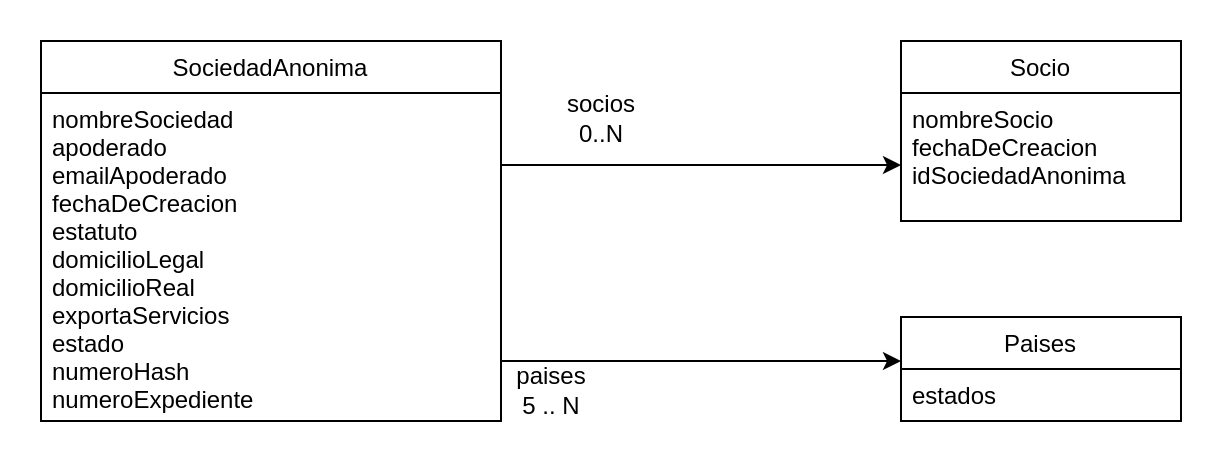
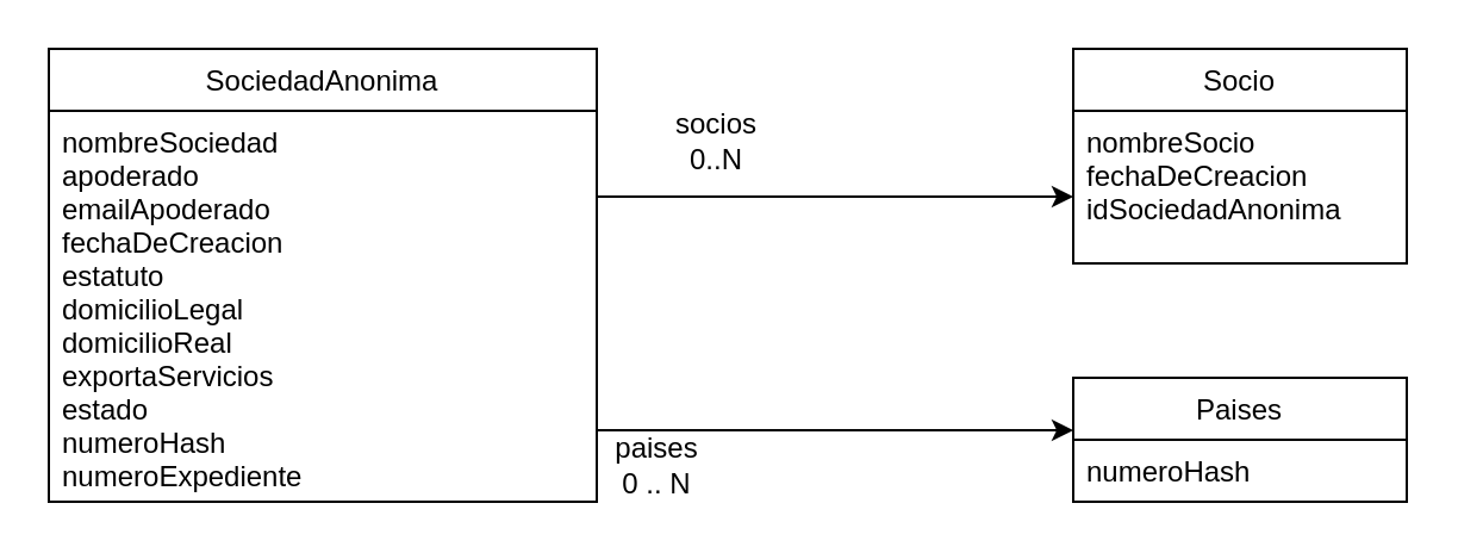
  <mxCell id="0" />
  <mxCell id="1" parent="0" />
  <mxCell id="2" value="SociedadAnonima" style="swimlane;fontStyle=0;childLayout=stackLayout;horizontal=1;startSize=26;fillColor=none;horizontalStack=0;resizeParent=1;resizeParentMax=0;resizeLast=0;collapsible=1;marginBottom=0;" parent="1" vertex="1"><mxGeometry x="20" y="20" width="230" height="190" as="geometry" /></mxCell>
  <mxCell id="3" value="nombreSociedad&#10;apoderado&#10;emailApoderado&#10;fechaDeCreacion&#10;estatuto&#10;domicilioLegal&#10;domicilioReal&#10;exportaServicios&#10;estado&#10;numeroHash&#10;numeroExpediente&#10;&#10;" style="text;strokeColor=none;fillColor=none;align=left;verticalAlign=top;spacingLeft=4;spacingRight=4;overflow=hidden;rotatable=0;points=[[0,0.5],[1,0.5]];portConstraint=eastwest;fontColor=#000000;" parent="2" vertex="1"><mxGeometry y="26" width="230" height="164" as="geometry" /></mxCell>
  <mxCell id="4" value="Socio" style="swimlane;fontStyle=0;childLayout=stackLayout;horizontal=1;startSize=26;fillColor=none;horizontalStack=0;resizeParent=1;resizeParentMax=0;resizeLast=0;collapsible=1;marginBottom=0;" parent="1" vertex="1"><mxGeometry x="450" y="20" width="140" height="90" as="geometry" /></mxCell>
  <mxCell id="5" value="nombreSocio&#10;fechaDeCreacion&#10;idSociedadAnonima&#10;&#10;" style="text;strokeColor=none;fillColor=none;align=left;verticalAlign=top;spacingLeft=4;spacingRight=4;overflow=hidden;rotatable=0;points=[[0,0.5],[1,0.5]];portConstraint=eastwest;" parent="4" vertex="1"><mxGeometry y="26" width="140" height="64" as="geometry" /></mxCell>
  <mxCell id="6" style="edgeStyle=orthogonalEdgeStyle;rounded=0;orthogonalLoop=1;jettySize=auto;html=1;" parent="1" source="3" target="5" edge="1"><mxGeometry relative="1" as="geometry"><Array as="points"><mxPoint x="300" y="82" /><mxPoint x="300" y="82" /></Array></mxGeometry></mxCell>
  <mxCell id="7" value="&lt;div&gt;socios&lt;/div&gt;&lt;div&gt;0&lt;span&gt;..N&lt;/span&gt;&lt;/div&gt;" style="text;html=1;align=center;verticalAlign=middle;resizable=0;points=[];autosize=1;strokeColor=none;fillColor=none;" parent="1" vertex="1"><mxGeometry x="275" y="44" width="50" height="30" as="geometry" /></mxCell>
  <mxCell id="8" value="Paises" style="swimlane;fontStyle=0;childLayout=stackLayout;horizontal=1;startSize=26;fillColor=none;horizontalStack=0;resizeParent=1;resizeParentMax=0;resizeLast=0;collapsible=1;marginBottom=0;" parent="1" vertex="1"><mxGeometry x="450" y="158" width="140" height="52" as="geometry" /></mxCell>
- <mxCell id="9" value="estados" style="text;strokeColor=none;fillColor=none;align=left;verticalAlign=top;spacingLeft=4;spacingRight=4;overflow=hidden;rotatable=0;points=[[0,0.5],[1,0.5]];portConstraint=eastwest;" parent="8" vertex="1"><mxGeometry y="26" width="140" height="26" as="geometry" /></mxCell>
- <mxCell id="10" value="paises&lt;br&gt;5 .. N" style="text;html=1;align=center;verticalAlign=middle;resizable=0;points=[];autosize=1;strokeColor=none;fillColor=none;" parent="1" vertex="1"><mxGeometry x="250" y="180" width="50" height="30" as="geometry" /></mxCell>
+ <mxCell id="9" value="numeroHash" style="text;strokeColor=none;fillColor=none;align=left;verticalAlign=top;spacingLeft=4;spacingRight=4;overflow=hidden;rotatable=0;points=[[0,0.5],[1,0.5]];portConstraint=eastwest;" parent="8" vertex="1"><mxGeometry y="26" width="140" height="26" as="geometry" /></mxCell>
+ <mxCell id="10" value="paises&lt;br&gt;0 .. N" style="text;html=1;align=center;verticalAlign=middle;resizable=0;points=[];autosize=1;strokeColor=none;fillColor=none;" parent="1" vertex="1"><mxGeometry x="250" y="180" width="50" height="30" as="geometry" /></mxCell>
  <mxCell id="11" style="edgeStyle=orthogonalEdgeStyle;rounded=0;orthogonalLoop=1;jettySize=auto;html=1;" edge="1" parent="1"><mxGeometry relative="1" as="geometry"><Array as="points"><mxPoint x="300" y="180" /><mxPoint x="300" y="180" /></Array><mxPoint x="250" y="180" as="sourcePoint" /><mxPoint x="450" y="180" as="targetPoint" /></mxGeometry></mxCell>
